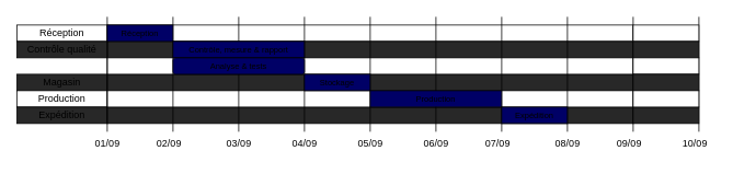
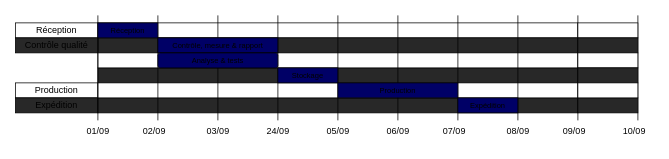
  <mxCell id="0" />
  <mxCell id="1" parent="0" />
  <mxCell id="2" value="" style="rounded=0;whiteSpace=wrap;html=1;" vertex="1" parent="1"><mxGeometry x="130" y="30" width="640" height="20" as="geometry" /></mxCell>
  <mxCell id="3" value="" style="rounded=0;whiteSpace=wrap;html=1;fillColor=#282828;" vertex="1" parent="1"><mxGeometry x="130" y="50" width="640" height="20" as="geometry" /></mxCell>
  <mxCell id="4" value="Réception" style="rounded=0;whiteSpace=wrap;html=1;" vertex="1" parent="1"><mxGeometry x="20" y="30" width="110" height="20" as="geometry" /></mxCell>
  <mxCell id="5" value="Contrôle qualité" style="rounded=0;whiteSpace=wrap;html=1;fillColor=#282828;" vertex="1" parent="1"><mxGeometry x="20" y="50" width="110" height="20" as="geometry" /></mxCell>
- <mxCell id="6" value="Magasin" style="rounded=0;whiteSpace=wrap;html=1;fillColor=#282828;" vertex="1" parent="1"><mxGeometry x="20" y="90" width="110" height="20" as="geometry" /></mxCell>
  <mxCell id="7" value="Production" style="rounded=0;whiteSpace=wrap;html=1;" vertex="1" parent="1"><mxGeometry x="20" y="110" width="110" height="20" as="geometry" /></mxCell>
  <mxCell id="8" value="Expédition" style="rounded=0;whiteSpace=wrap;html=1;fillColor=#282828;" vertex="1" parent="1"><mxGeometry x="20" y="130" width="110" height="20" as="geometry" /></mxCell>
  <mxCell id="9" value="" style="rounded=0;whiteSpace=wrap;html=1;fillColor=#282828;" vertex="1" parent="1"><mxGeometry x="130" y="90" width="640" height="20" as="geometry" /></mxCell>
  <mxCell id="10" value="" style="rounded=0;whiteSpace=wrap;html=1;" vertex="1" parent="1"><mxGeometry x="130" y="70" width="640" height="20" as="geometry" /></mxCell>
  <mxCell id="11" value="" style="rounded=0;whiteSpace=wrap;html=1;fillColor=#282828;" vertex="1" parent="1"><mxGeometry x="130" y="130" width="640" height="20" as="geometry" /></mxCell>
  <mxCell id="12" value="" style="rounded=0;whiteSpace=wrap;html=1;" vertex="1" parent="1"><mxGeometry x="130" y="110" width="640" height="20" as="geometry" /></mxCell>
  <mxCell id="13" value="" style="endArrow=none;html=1;rounded=0;" edge="1" parent="1"><mxGeometry width="50" height="50" relative="1" as="geometry"><mxPoint x="130" y="160" as="sourcePoint" /><mxPoint x="130" y="20" as="targetPoint" /></mxGeometry></mxCell>
  <mxCell id="14" value="" style="endArrow=none;html=1;rounded=0;" edge="1" parent="1"><mxGeometry width="50" height="50" relative="1" as="geometry"><mxPoint x="210" y="160" as="sourcePoint" /><mxPoint x="210" y="20" as="targetPoint" /></mxGeometry></mxCell>
  <mxCell id="15" value="" style="endArrow=none;html=1;rounded=0;" edge="1" parent="1"><mxGeometry width="50" height="50" relative="1" as="geometry"><mxPoint x="370" y="160" as="sourcePoint" /><mxPoint x="370" y="20" as="targetPoint" /></mxGeometry></mxCell>
  <mxCell id="16" value="" style="endArrow=none;html=1;rounded=0;" edge="1" parent="1"><mxGeometry width="50" height="50" relative="1" as="geometry"><mxPoint x="290" y="160" as="sourcePoint" /><mxPoint x="290" y="20" as="targetPoint" /></mxGeometry></mxCell>
  <mxCell id="17" value="" style="endArrow=none;html=1;rounded=0;" edge="1" parent="1"><mxGeometry width="50" height="50" relative="1" as="geometry"><mxPoint x="530" y="160" as="sourcePoint" /><mxPoint x="530" y="20" as="targetPoint" /></mxGeometry></mxCell>
  <mxCell id="18" value="" style="endArrow=none;html=1;rounded=0;" edge="1" parent="1"><mxGeometry width="50" height="50" relative="1" as="geometry"><mxPoint x="450" y="160" as="sourcePoint" /><mxPoint x="450" y="20" as="targetPoint" /></mxGeometry></mxCell>
  <mxCell id="19" value="" style="endArrow=none;html=1;rounded=0;" edge="1" parent="1"><mxGeometry width="50" height="50" relative="1" as="geometry"><mxPoint x="690" y="160" as="sourcePoint" /><mxPoint x="690" y="20" as="targetPoint" /></mxGeometry></mxCell>
  <mxCell id="20" value="" style="endArrow=none;html=1;rounded=0;" edge="1" parent="1"><mxGeometry width="50" height="50" relative="1" as="geometry"><mxPoint x="610" y="160" as="sourcePoint" /><mxPoint x="610" y="20" as="targetPoint" /></mxGeometry></mxCell>
  <mxCell id="21" value="" style="endArrow=none;html=1;rounded=0;" edge="1" parent="1"><mxGeometry width="50" height="50" relative="1" as="geometry"><mxPoint x="770" y="160" as="sourcePoint" /><mxPoint x="770" y="20" as="targetPoint" /></mxGeometry></mxCell>
  <mxCell id="22" value="&lt;font style=&quot;font-size: 10px;&quot;&gt;Réception&lt;/font&gt;" style="rounded=0;whiteSpace=wrap;html=1;fillColor=#000066;" vertex="1" parent="1"><mxGeometry x="130" y="30" width="80" height="20" as="geometry" /></mxCell>
  <mxCell id="23" value="&lt;font style=&quot;font-size: 10px;&quot;&gt;Contrôle, mesure &amp;amp; rapport&lt;/font&gt;" style="rounded=0;whiteSpace=wrap;html=1;fillColor=#000066;" vertex="1" parent="1"><mxGeometry x="210" y="50" width="160" height="20" as="geometry" /></mxCell>
  <mxCell id="24" value="&lt;font style=&quot;font-size: 10px;&quot;&gt;Analyse &amp;amp; tests&lt;/font&gt;" style="whiteSpace=wrap;html=1;fillColor=#000066;rounded=1;" vertex="1" parent="1"><mxGeometry x="210" y="70" width="160" height="20" as="geometry" /></mxCell>
  <mxCell id="25" value="&lt;font style=&quot;font-size: 10px;&quot;&gt;Stockage&lt;/font&gt;" style="rounded=0;whiteSpace=wrap;html=1;fillColor=#000066;" vertex="1" parent="1"><mxGeometry x="370" y="90" width="80" height="20" as="geometry" /></mxCell>
  <mxCell id="26" value="&lt;font style=&quot;font-size: 10px;&quot;&gt;Production&lt;/font&gt;" style="rounded=0;whiteSpace=wrap;html=1;fillColor=#000066;" vertex="1" parent="1"><mxGeometry x="450" y="110" width="160" height="20" as="geometry" /></mxCell>
  <mxCell id="27" value="" style="endArrow=none;html=1;rounded=0;" edge="1" parent="1"><mxGeometry width="50" height="50" relative="1" as="geometry"><mxPoint x="850" y="160" as="sourcePoint" /><mxPoint x="850" y="20" as="targetPoint" /></mxGeometry></mxCell>
  <mxCell id="28" value="" style="rounded=0;whiteSpace=wrap;html=1;" vertex="1" parent="1"><mxGeometry x="770" y="30" width="80" height="20" as="geometry" /></mxCell>
  <mxCell id="29" value="" style="rounded=0;whiteSpace=wrap;html=1;fillColor=#282828;" vertex="1" parent="1"><mxGeometry x="770" y="50" width="80" height="20" as="geometry" /></mxCell>
  <mxCell id="30" value="" style="rounded=0;whiteSpace=wrap;html=1;" vertex="1" parent="1"><mxGeometry x="770" y="70" width="80" height="20" as="geometry" /></mxCell>
  <mxCell id="31" value="" style="rounded=0;whiteSpace=wrap;html=1;fillColor=#282828;" vertex="1" parent="1"><mxGeometry x="770" y="90" width="80" height="20" as="geometry" /></mxCell>
  <mxCell id="32" value="" style="rounded=0;whiteSpace=wrap;html=1;fillColor=#282828;" vertex="1" parent="1"><mxGeometry x="770" y="130" width="80" height="20" as="geometry" /></mxCell>
  <mxCell id="33" value="" style="rounded=0;whiteSpace=wrap;html=1;" vertex="1" parent="1"><mxGeometry x="770" y="110" width="80" height="20" as="geometry" /></mxCell>
  <mxCell id="34" value="&lt;font style=&quot;font-size: 10px;&quot;&gt;Expédition&lt;/font&gt;" style="rounded=0;whiteSpace=wrap;html=1;fillColor=#000066;" vertex="1" parent="1"><mxGeometry x="610" y="130" width="80" height="20" as="geometry" /></mxCell>
  <mxCell id="35" value="01/09" style="text;html=1;align=center;verticalAlign=middle;resizable=0;points=[];autosize=1;strokeColor=none;fillColor=none;" vertex="1" parent="1"><mxGeometry x="105" y="160" width="50" height="30" as="geometry" /></mxCell>
  <mxCell id="36" value="02/09" style="text;html=1;align=center;verticalAlign=middle;resizable=0;points=[];autosize=1;strokeColor=none;fillColor=none;" vertex="1" parent="1"><mxGeometry x="180" y="160" width="50" height="30" as="geometry" /></mxCell>
- <mxCell id="37" value="04/09" style="text;html=1;align=center;verticalAlign=middle;resizable=0;points=[];autosize=1;strokeColor=none;fillColor=none;" vertex="1" parent="1"><mxGeometry x="345" y="160" width="50" height="30" as="geometry" /></mxCell>
+ <mxCell id="37" value="24/09" style="text;html=1;align=center;verticalAlign=middle;resizable=0;points=[];autosize=1;strokeColor=none;fillColor=none;" vertex="1" parent="1"><mxGeometry x="345" y="160" width="50" height="30" as="geometry" /></mxCell>
  <mxCell id="38" value="03/09" style="text;html=1;align=center;verticalAlign=middle;resizable=0;points=[];autosize=1;strokeColor=none;fillColor=none;" vertex="1" parent="1"><mxGeometry x="265" y="160" width="50" height="30" as="geometry" /></mxCell>
  <mxCell id="39" value="05/09" style="text;html=1;align=center;verticalAlign=middle;resizable=0;points=[];autosize=1;strokeColor=none;fillColor=none;" vertex="1" parent="1"><mxGeometry x="425" y="160" width="50" height="30" as="geometry" /></mxCell>
  <mxCell id="40" value="06/09" style="text;html=1;align=center;verticalAlign=middle;resizable=0;points=[];autosize=1;strokeColor=none;fillColor=none;" vertex="1" parent="1"><mxGeometry x="505" y="160" width="50" height="30" as="geometry" /></mxCell>
  <mxCell id="41" value="07/09" style="text;html=1;align=center;verticalAlign=middle;resizable=0;points=[];autosize=1;strokeColor=none;fillColor=none;" vertex="1" parent="1"><mxGeometry x="580" y="160" width="50" height="30" as="geometry" /></mxCell>
  <mxCell id="42" value="08/09" style="text;html=1;align=center;verticalAlign=middle;resizable=0;points=[];autosize=1;strokeColor=none;fillColor=none;" vertex="1" parent="1"><mxGeometry x="665" y="160" width="50" height="30" as="geometry" /></mxCell>
  <mxCell id="43" value="09/09" style="text;html=1;align=center;verticalAlign=middle;resizable=0;points=[];autosize=1;strokeColor=none;fillColor=none;" vertex="1" parent="1"><mxGeometry x="740" y="160" width="50" height="30" as="geometry" /></mxCell>
  <mxCell id="44" value="10/09" style="text;html=1;align=center;verticalAlign=middle;resizable=0;points=[];autosize=1;strokeColor=none;fillColor=none;" vertex="1" parent="1"><mxGeometry x="820" y="160" width="50" height="30" as="geometry" /></mxCell>
